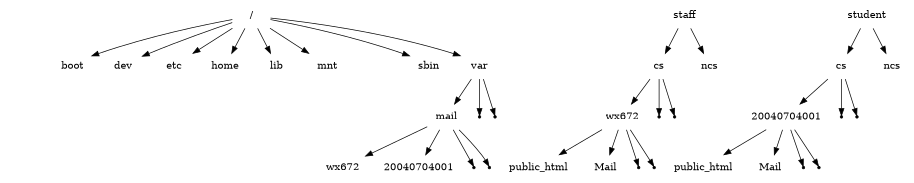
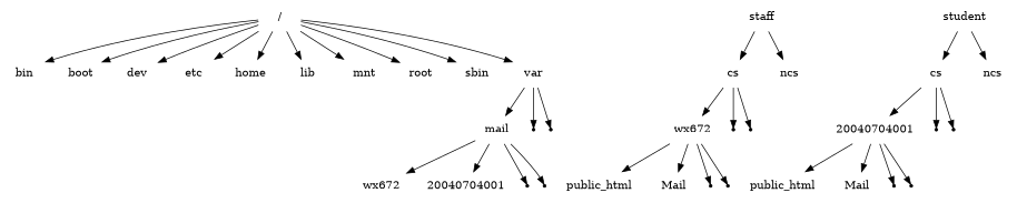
  digraph {
    node [shape=plaintext]
    "/"
+   bin
    boot
    dev
    etc
    home
    lib
    mnt
+   root
    sbin
    var
    n12 [label=mail]
    11 [shape=point]
    12 [shape=point]
    n15 [label=cs]
    staff
    n17 [label=ncs]
    n18 [label=cs]
    student
    n20 [label=ncs]
    n21 [label=wx672]
    n22 [label=20040704001]
    9 [shape=point]
    10 [shape=point]
    wx672
    1 [shape=point]
    2 [shape=point]
    20040704001
    5 [shape=point]
    6 [shape=point]
    n31 [label=public_html]
    n32 [label=Mail]
    3 [shape=point]
    4 [shape=point]
    n35 [label=public_html]
    n36 [label=Mail]
    7 [shape=point]
    8 [shape=point]
+   "/" -> bin
    "/" -> boot
    "/" -> dev
    "/" -> etc
    "/" -> home
    "/" -> lib
    "/" -> mnt
+   "/" -> root
    "/" -> sbin
    "/" -> var
    var -> n12
    var -> 11
    var -> 12
    n12 -> n21
    n12 -> n22
    n12 -> 9
    n12 -> 10
    n15 -> wx672
    n15 -> 1
    n15 -> 2
    staff -> n15
    staff -> n17
    n18 -> 20040704001
    n18 -> 5
    n18 -> 6
    student -> n18
    student -> n20
    wx672 -> n31
    wx672 -> n32
    wx672 -> 3
    wx672 -> 4
    20040704001 -> n35
    20040704001 -> n36
    20040704001 -> 7
    20040704001 -> 8
  }
